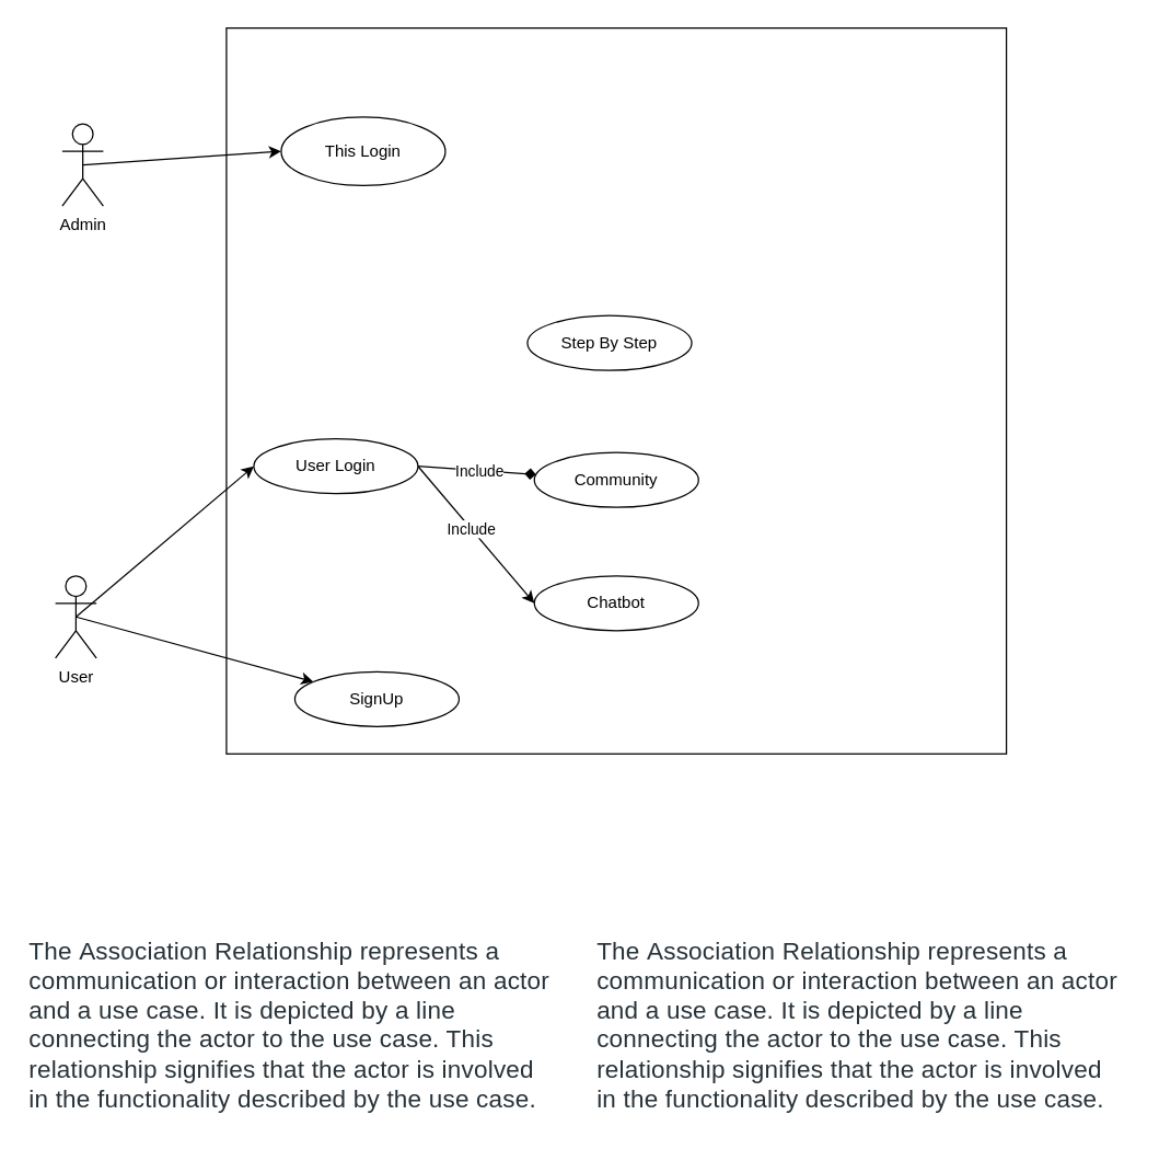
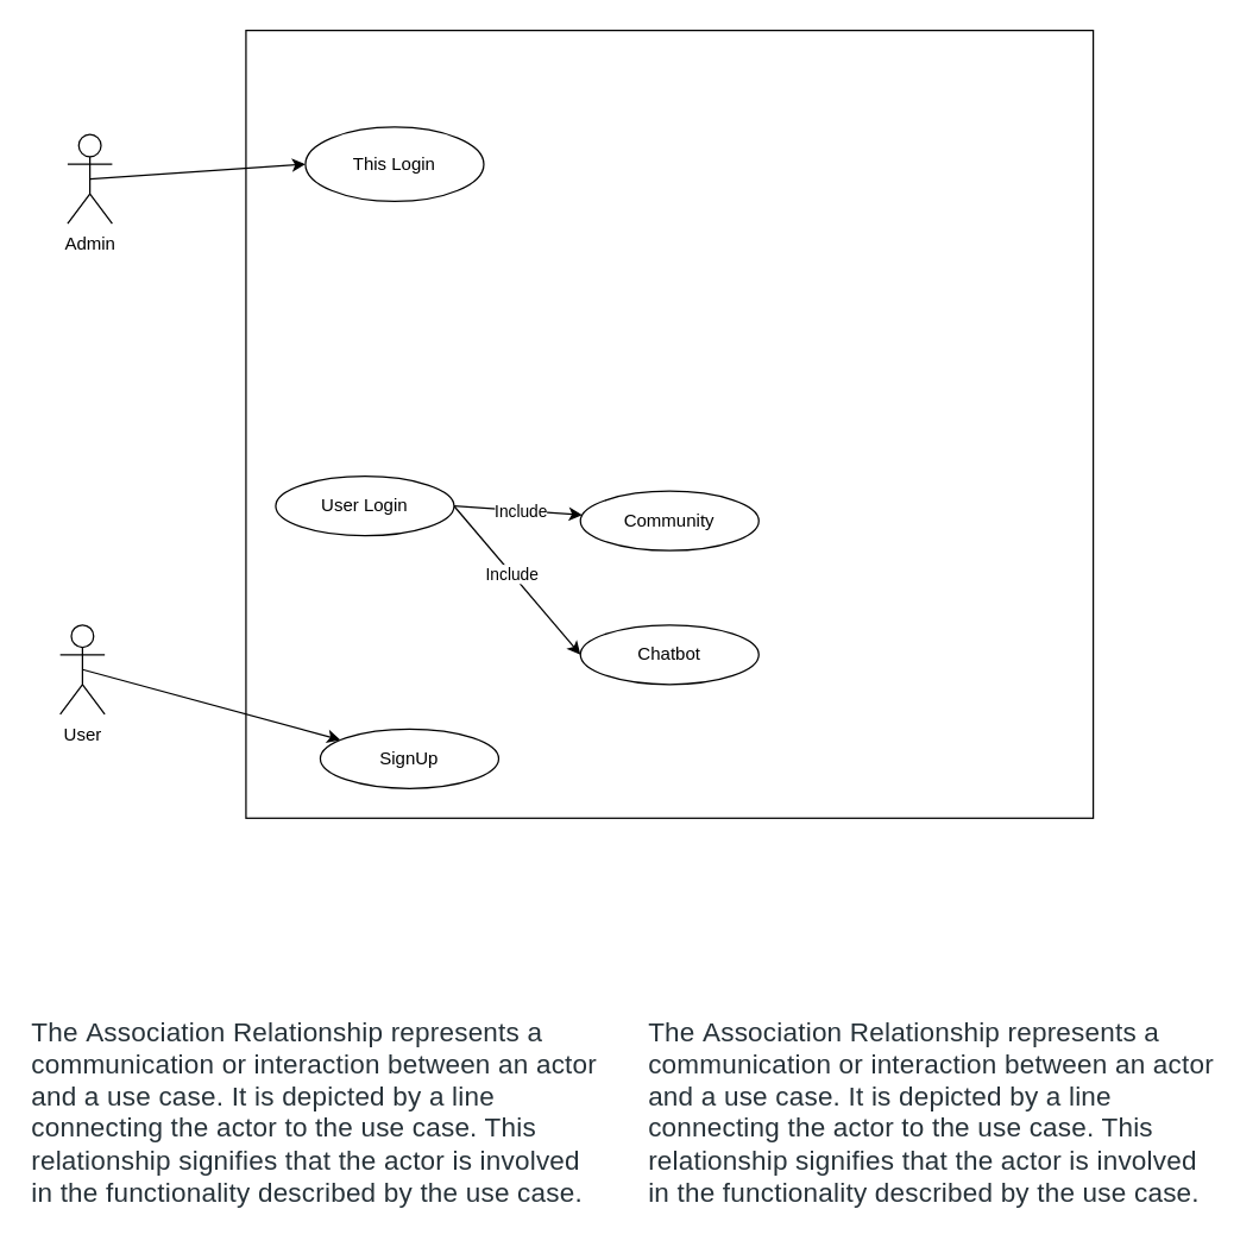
  <mxCell id="0" />
  <mxCell id="1" parent="0" />
  <mxCell id="2" value="" style="rounded=0;whiteSpace=wrap;html=1;" vertex="1" parent="1"><mxGeometry x="165" y="20" width="570" height="530" as="geometry" /></mxCell>
- <mxCell id="3" style="rounded=0;orthogonalLoop=1;jettySize=auto;html=1;exitX=0.5;exitY=0.5;exitDx=0;exitDy=0;exitPerimeter=0;entryX=0;entryY=0.5;entryDx=0;entryDy=0;" edge="1" parent="1" source="5" target="15"><mxGeometry relative="1" as="geometry" /></mxCell>
  <mxCell id="4" style="rounded=0;orthogonalLoop=1;jettySize=auto;html=1;exitX=0.5;exitY=0.5;exitDx=0;exitDy=0;exitPerimeter=0;" edge="1" parent="1" source="5" target="16"><mxGeometry relative="1" as="geometry" /></mxCell>
  <mxCell id="5" value="User" style="shape=umlActor;verticalLabelPosition=bottom;verticalAlign=top;html=1;outlineConnect=0;" vertex="1" parent="1"><mxGeometry x="40" y="420" width="30" height="60" as="geometry" /></mxCell>
  <mxCell id="6" style="rounded=0;orthogonalLoop=1;jettySize=auto;html=1;exitX=0.5;exitY=0.5;exitDx=0;exitDy=0;exitPerimeter=0;entryX=0;entryY=0.5;entryDx=0;entryDy=0;" edge="1" parent="1" source="7" target="10"><mxGeometry relative="1" as="geometry" /></mxCell>
  <mxCell id="7" value="Admin" style="shape=umlActor;verticalLabelPosition=bottom;verticalAlign=top;html=1;outlineConnect=0;" vertex="1" parent="1"><mxGeometry x="45" y="90" width="30" height="60" as="geometry" /></mxCell>
  <mxCell id="8" value="&lt;p style=&quot;box-sizing: border-box; margin: 0px 0px 10px; padding: 0px; border: 0px; font-size: 18px; vertical-align: baseline; color: rgb(39, 50, 57); font-family: Nunito, sans-serif; letter-spacing: 0.162px; background-color: rgb(255, 255, 255); text-align: start;&quot; dir=&quot;ltr&quot;&gt;&lt;span style=&quot;box-sizing: border-box; margin: 0px; padding: 0px; border: 0px; vertical-align: baseline;&quot;&gt;The&lt;/span&gt;&lt;b style=&quot;box-sizing: border-box; margin: 0px; padding: 0px; border: 0px; vertical-align: baseline;&quot;&gt;&amp;nbsp;&lt;/b&gt;&lt;span style=&quot;box-sizing: border-box; margin: 0px; padding: 0px; border: 0px; vertical-align: baseline;&quot;&gt;Association Relationship represents a communication or interaction between an actor and a use case. It is depicted by a line connecting the actor to the use case. This relationship signifies that the actor is involved in the functionality described by the use case.&lt;/span&gt;&lt;/p&gt;&lt;div&gt;&lt;span style=&quot;box-sizing: border-box; margin: 0px; padding: 0px; border: 0px; vertical-align: baseline;&quot;&gt;&lt;br&gt;&lt;/span&gt;&lt;/div&gt;" style="text;html=1;align=center;verticalAlign=middle;whiteSpace=wrap;rounded=0;" vertex="1" parent="1"><mxGeometry x="20" y="760" width="390" as="geometry" /></mxCell>
  <mxCell id="9" value="&lt;p style=&quot;box-sizing: border-box; margin: 0px 0px 10px; padding: 0px; border: 0px; font-size: 18px; vertical-align: baseline; color: rgb(39, 50, 57); font-family: Nunito, sans-serif; letter-spacing: 0.162px; background-color: rgb(255, 255, 255); text-align: start;&quot; dir=&quot;ltr&quot;&gt;&lt;span style=&quot;box-sizing: border-box; margin: 0px; padding: 0px; border: 0px; vertical-align: baseline;&quot;&gt;The&lt;/span&gt;&lt;b style=&quot;box-sizing: border-box; margin: 0px; padding: 0px; border: 0px; vertical-align: baseline;&quot;&gt;&amp;nbsp;&lt;/b&gt;&lt;span style=&quot;box-sizing: border-box; margin: 0px; padding: 0px; border: 0px; vertical-align: baseline;&quot;&gt;Association Relationship represents a communication or interaction between an actor and a use case. It is depicted by a line connecting the actor to the use case. This relationship signifies that the actor is involved in the functionality described by the use case.&lt;/span&gt;&lt;/p&gt;&lt;div&gt;&lt;span style=&quot;box-sizing: border-box; margin: 0px; padding: 0px; border: 0px; vertical-align: baseline;&quot;&gt;&lt;br&gt;&lt;/span&gt;&lt;/div&gt;" style="text;html=1;align=center;verticalAlign=middle;whiteSpace=wrap;rounded=0;" vertex="1" parent="1"><mxGeometry x="435" y="760" width="390" as="geometry" /></mxCell>
  <mxCell id="10" value="This Login" style="ellipse;whiteSpace=wrap;html=1;" vertex="1" parent="1"><mxGeometry x="205" y="85" width="120" height="50" as="geometry" /></mxCell>
- <mxCell id="11" style="rounded=0;orthogonalLoop=1;jettySize=auto;html=1;exitX=1;exitY=0.5;exitDx=0;exitDy=0;endArrow=diamond;" edge="1" parent="1" source="15" target="18"><mxGeometry relative="1" as="geometry" /></mxCell>
+ <mxCell id="11" style="rounded=0;orthogonalLoop=1;jettySize=auto;html=1;exitX=1;exitY=0.5;exitDx=0;exitDy=0;" edge="1" parent="1" source="15" target="18"><mxGeometry relative="1" as="geometry" /></mxCell>
  <mxCell id="12" value="Include" style="edgeLabel;html=1;align=center;verticalAlign=middle;resizable=0;points=[];" vertex="1" connectable="0" parent="11"><mxGeometry x="0.043" relative="1" as="geometry"><mxPoint as="offset" /></mxGeometry></mxCell>
  <mxCell id="13" style="rounded=0;orthogonalLoop=1;jettySize=auto;html=1;exitX=1;exitY=0.5;exitDx=0;exitDy=0;entryX=0;entryY=0.5;entryDx=0;entryDy=0;" edge="1" parent="1" source="15" target="19"><mxGeometry relative="1" as="geometry" /></mxCell>
  <mxCell id="14" value="Include" style="edgeLabel;html=1;align=center;verticalAlign=middle;resizable=0;points=[];" vertex="1" connectable="0" parent="13"><mxGeometry x="-0.093" y="1" relative="1" as="geometry"><mxPoint x="-1" as="offset" /></mxGeometry></mxCell>
  <mxCell id="15" value="User Login" style="ellipse;whiteSpace=wrap;html=1;" vertex="1" parent="1"><mxGeometry x="185" y="320" width="120" height="40" as="geometry" /></mxCell>
  <mxCell id="16" value="SignUp" style="ellipse;whiteSpace=wrap;html=1;" vertex="1" parent="1"><mxGeometry x="215" y="490" width="120" height="40" as="geometry" /></mxCell>
- <mxCell id="17" value="Step By Step" style="ellipse;whiteSpace=wrap;html=1;" vertex="1" parent="1"><mxGeometry x="385" y="230" width="120" height="40" as="geometry" /></mxCell>
  <mxCell id="18" value="Community" style="ellipse;whiteSpace=wrap;html=1;" vertex="1" parent="1"><mxGeometry x="390" y="330" width="120" height="40" as="geometry" /></mxCell>
  <mxCell id="19" value="Chatbot" style="ellipse;whiteSpace=wrap;html=1;" vertex="1" parent="1"><mxGeometry x="390" y="420" width="120" height="40" as="geometry" /></mxCell>
